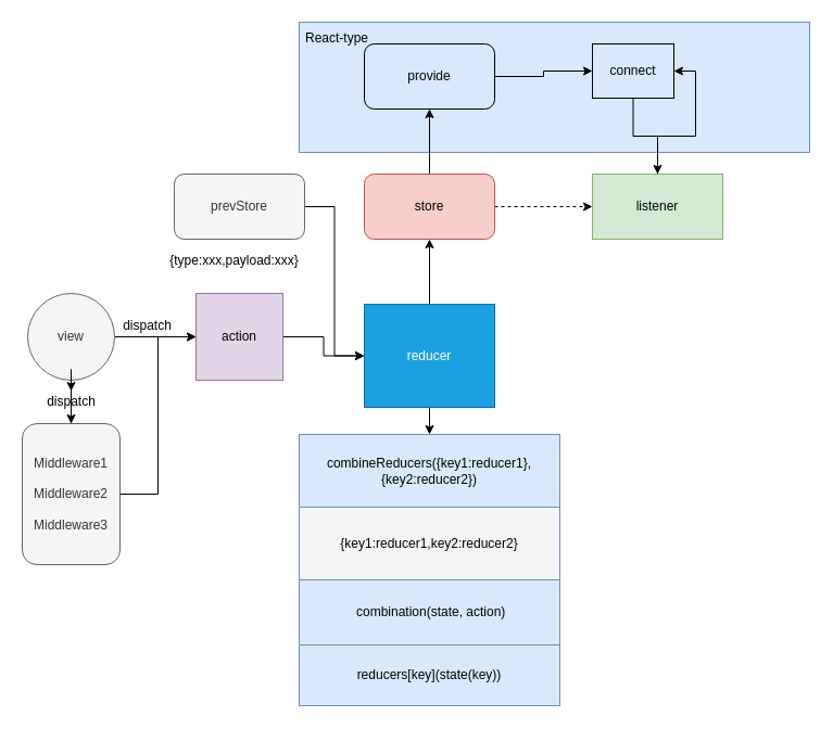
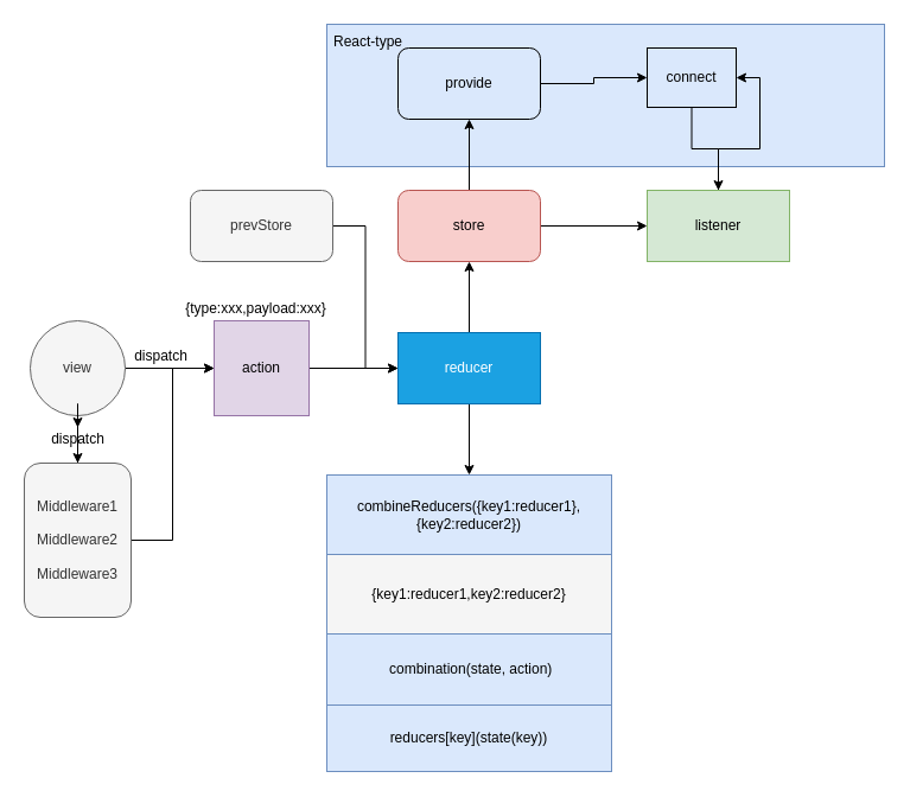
  <mxCell id="0" />
  <mxCell id="1" parent="0" />
  <mxCell id="2" value="" style="rounded=0;whiteSpace=wrap;html=1;fillColor=#dae8fc;align=center;strokeColor=#6c8ebf;" vertex="1" parent="1"><mxGeometry x="275" y="20" width="470" height="120" as="geometry" /></mxCell>
  <mxCell id="3" style="edgeStyle=orthogonalEdgeStyle;rounded=0;orthogonalLoop=1;jettySize=auto;html=1;entryX=0;entryY=0.5;entryDx=0;entryDy=0;" edge="1" parent="1" source="4" target="7"><mxGeometry relative="1" as="geometry" /></mxCell>
  <mxCell id="4" value="action" style="whiteSpace=wrap;html=1;aspect=fixed;fillColor=#e1d5e7;strokeColor=#9673a6;" vertex="1" parent="1"><mxGeometry x="180" y="270" width="80" height="80" as="geometry" /></mxCell>
  <mxCell id="5" value="" style="edgeStyle=orthogonalEdgeStyle;rounded=0;orthogonalLoop=1;jettySize=auto;html=1;" edge="1" parent="1" source="7" target="16"><mxGeometry relative="1" as="geometry" /></mxCell>
  <mxCell id="6" style="edgeStyle=orthogonalEdgeStyle;rounded=0;orthogonalLoop=1;jettySize=auto;html=1;" edge="1" parent="1" source="7" target="27"><mxGeometry relative="1" as="geometry" /></mxCell>
- <mxCell id="7" value="reducer" style="rounded=0;whiteSpace=wrap;html=1;fillColor=#1ba1e2;strokeColor=#006EAF;fontColor=#ffffff;" vertex="1" parent="1"><mxGeometry x="335" y="280" width="120" height="95" as="geometry" /></mxCell>
+ <mxCell id="7" value="reducer" style="rounded=0;whiteSpace=wrap;html=1;fillColor=#1ba1e2;strokeColor=#006EAF;fontColor=#ffffff;" vertex="1" parent="1"><mxGeometry x="335" y="280" width="120" height="60" as="geometry" /></mxCell>
  <mxCell id="8" style="edgeStyle=orthogonalEdgeStyle;rounded=0;orthogonalLoop=1;jettySize=auto;html=1;entryX=0;entryY=0.5;entryDx=0;entryDy=0;" edge="1" parent="1" source="10" target="4"><mxGeometry relative="1" as="geometry" /></mxCell>
  <mxCell id="9" style="edgeStyle=orthogonalEdgeStyle;rounded=0;orthogonalLoop=1;jettySize=auto;html=1;" edge="1" parent="1" source="23" target="21"><mxGeometry relative="1" as="geometry" /></mxCell>
  <mxCell id="10" value="view" style="ellipse;whiteSpace=wrap;html=1;aspect=fixed;fillColor=#f5f5f5;strokeColor=#666666;fontColor=#333333;" vertex="1" parent="1"><mxGeometry x="25" y="270" width="80" height="80" as="geometry" /></mxCell>
  <mxCell id="11" style="edgeStyle=orthogonalEdgeStyle;rounded=0;orthogonalLoop=1;jettySize=auto;html=1;entryX=1;entryY=0.5;entryDx=0;entryDy=0;" edge="1" parent="1" source="12" target="31"><mxGeometry relative="1" as="geometry" /></mxCell>
  <mxCell id="12" value="listener" style="rounded=0;whiteSpace=wrap;html=1;fillColor=#d5e8d4;strokeColor=#82b366;" vertex="1" parent="1"><mxGeometry x="545" y="160" width="120" height="60" as="geometry" /></mxCell>
  <mxCell id="13" value="dispatch" style="text;html=1;align=center;verticalAlign=middle;resizable=0;points=[];;autosize=1;" vertex="1" parent="1"><mxGeometry x="105" y="290" width="60" height="20" as="geometry" /></mxCell>
- <mxCell id="14" style="edgeStyle=orthogonalEdgeStyle;rounded=0;orthogonalLoop=1;jettySize=auto;html=1;dashed=1;" edge="1" parent="1" source="16" target="12"><mxGeometry relative="1" as="geometry" /></mxCell>
+ <mxCell id="14" style="edgeStyle=orthogonalEdgeStyle;rounded=0;orthogonalLoop=1;jettySize=auto;html=1;" edge="1" parent="1" source="16" target="12"><mxGeometry relative="1" as="geometry" /></mxCell>
  <mxCell id="15" style="edgeStyle=orthogonalEdgeStyle;rounded=0;orthogonalLoop=1;jettySize=auto;html=1;entryX=0.5;entryY=1;entryDx=0;entryDy=0;" edge="1" parent="1" source="16" target="33"><mxGeometry relative="1" as="geometry" /></mxCell>
  <mxCell id="16" value="store&lt;br&gt;" style="rounded=1;whiteSpace=wrap;html=1;fillColor=#f8cecc;strokeColor=#b85450;" vertex="1" parent="1"><mxGeometry x="335" y="160" width="120" height="60" as="geometry" /></mxCell>
  <mxCell id="17" style="edgeStyle=orthogonalEdgeStyle;rounded=0;orthogonalLoop=1;jettySize=auto;html=1;entryX=0;entryY=0.5;entryDx=0;entryDy=0;" edge="1" parent="1" source="18" target="7"><mxGeometry relative="1" as="geometry"><mxPoint x="305" y="308" as="targetPoint" /></mxGeometry></mxCell>
  <mxCell id="18" value="prevStore" style="rounded=1;whiteSpace=wrap;html=1;fillColor=#f5f5f5;strokeColor=#666666;fontColor=#333333;" vertex="1" parent="1"><mxGeometry x="160" y="160" width="120" height="60" as="geometry" /></mxCell>
- <mxCell id="19" value="{type:xxx,payload:xxx}" style="text;html=1;align=center;verticalAlign=middle;resizable=0;points=[];;autosize=1;" vertex="1" parent="1"><mxGeometry x="150" y="230" width="130" height="20" as="geometry" /></mxCell>
+ <mxCell id="19" value="{type:xxx,payload:xxx}" style="text;html=1;align=center;verticalAlign=middle;resizable=0;points=[];;autosize=1;" vertex="1" parent="1"><mxGeometry x="150" y="250" width="130" height="20" as="geometry" /></mxCell>
  <mxCell id="20" style="edgeStyle=orthogonalEdgeStyle;rounded=0;orthogonalLoop=1;jettySize=auto;html=1;entryX=0;entryY=0.5;entryDx=0;entryDy=0;" edge="1" parent="1" source="21" target="4"><mxGeometry relative="1" as="geometry" /></mxCell>
  <mxCell id="21" value="Middleware1&lt;br&gt;&lt;br&gt;Middleware2&lt;br&gt;&lt;br&gt;Middleware3" style="rounded=1;whiteSpace=wrap;html=1;align=center;horizontal=1;verticalAlign=middle;fillColor=#f5f5f5;strokeColor=#666666;fontColor=#333333;" vertex="1" parent="1"><mxGeometry x="20" y="390" width="90" height="130" as="geometry" /></mxCell>
  <mxCell id="22" value="&lt;span style=&quot;color: rgba(0 , 0 , 0 , 0) ; font-family: monospace ; font-size: 0px&quot;&gt;%3CmxGraphModel%3E%3Croot%3E%3CmxCell%20id%3D%220%22%2F%3E%3CmxCell%20id%3D%221%22%20parent%3D%220%22%2F%3E%3CmxCell%20id%3D%222%22%20value%3D%22dispatch%22%20style%3D%22text%3Bhtml%3D1%3Balign%3Dcenter%3BverticalAlign%3Dmiddle%3Bresizable%3D0%3Bpoints%3D%5B%5D%3B%3Bautosize%3D1%3B%22%20vertex%3D%221%22%20parent%3D%221%22%3E%3CmxGeometry%20x%3D%22110%22%20y%3D%22260%22%20width%3D%2260%22%20height%3D%2220%22%20as%3D%22geometry%22%2F%3E%3C%2FmxCell%3E%3C%2Froot%3E%3C%2FmxGraphModel%3E&lt;/span&gt;" style="text;html=1;align=center;verticalAlign=middle;resizable=0;points=[];;autosize=1;" vertex="1" parent="1"><mxGeometry x="88" y="363" width="20" height="20" as="geometry" /></mxCell>
  <mxCell id="23" value="dispatch" style="text;html=1;align=center;verticalAlign=middle;resizable=0;points=[];;autosize=1;" vertex="1" parent="1"><mxGeometry x="35" y="360" width="60" height="20" as="geometry" /></mxCell>
  <mxCell id="24" style="edgeStyle=orthogonalEdgeStyle;rounded=0;orthogonalLoop=1;jettySize=auto;html=1;" edge="1" parent="1" source="10" target="23"><mxGeometry relative="1" as="geometry"><mxPoint x="65" y="350" as="sourcePoint" /><mxPoint x="65" y="390" as="targetPoint" /></mxGeometry></mxCell>
  <mxCell id="25" value="" style="group;fillColor=#f5f5f5;strokeColor=#666666;fontColor=#333333;" vertex="1" connectable="0" parent="1"><mxGeometry x="275" y="400" width="240" height="250" as="geometry" /></mxCell>
  <mxCell id="26" value="&lt;div style=&quot;text-align: left&quot;&gt;&lt;span&gt;reducers[&lt;/span&gt;key&lt;span&gt;](state(key))&lt;/span&gt;&lt;/div&gt;" style="rounded=0;whiteSpace=wrap;html=1;align=center;fillColor=#dae8fc;strokeColor=#6c8ebf;" vertex="1" parent="25"><mxGeometry y="194" width="240" height="56" as="geometry" /></mxCell>
  <mxCell id="27" value="combineReducers({key1:reducer1},{key2:reducer2})" style="rounded=0;whiteSpace=wrap;html=1;fillColor=#dae8fc;align=center;strokeColor=#6c8ebf;" vertex="1" parent="25"><mxGeometry width="240" height="67" as="geometry" /></mxCell>
  <mxCell id="28" value="{key1:reducer1,key2:reducer2}" style="rounded=0;whiteSpace=wrap;html=1;fillColor=#f5f5f5;align=center;strokeColor=#6c8ebf;" vertex="1" parent="25"><mxGeometry y="67" width="240" height="67" as="geometry" /></mxCell>
  <mxCell id="29" value="&amp;nbsp;combination(state, action)" style="rounded=0;whiteSpace=wrap;html=1;fillColor=#dae8fc;align=center;strokeColor=#6c8ebf;" vertex="1" parent="25"><mxGeometry y="134" width="240" height="60" as="geometry" /></mxCell>
  <mxCell id="30" style="edgeStyle=orthogonalEdgeStyle;rounded=0;orthogonalLoop=1;jettySize=auto;html=1;" edge="1" parent="1" source="31" target="12"><mxGeometry relative="1" as="geometry" /></mxCell>
  <mxCell id="31" value="connect" style="rounded=0;whiteSpace=wrap;html=1;fillColor=none;align=center;" vertex="1" parent="1"><mxGeometry x="545" y="40" width="75" height="50" as="geometry" /></mxCell>
  <mxCell id="32" style="edgeStyle=orthogonalEdgeStyle;rounded=0;orthogonalLoop=1;jettySize=auto;html=1;" edge="1" parent="1" source="33" target="31"><mxGeometry relative="1" as="geometry" /></mxCell>
  <mxCell id="33" value="provide" style="rounded=1;whiteSpace=wrap;html=1;fillColor=none;align=center;" vertex="1" parent="1"><mxGeometry x="335" y="40" width="120" height="60" as="geometry" /></mxCell>
  <mxCell id="34" value="React-type" style="text;html=1;strokeColor=none;fillColor=none;align=center;verticalAlign=middle;whiteSpace=wrap;rounded=0;" vertex="1" parent="1"><mxGeometry x="275" y="20" width="70" height="30" as="geometry" /></mxCell>
